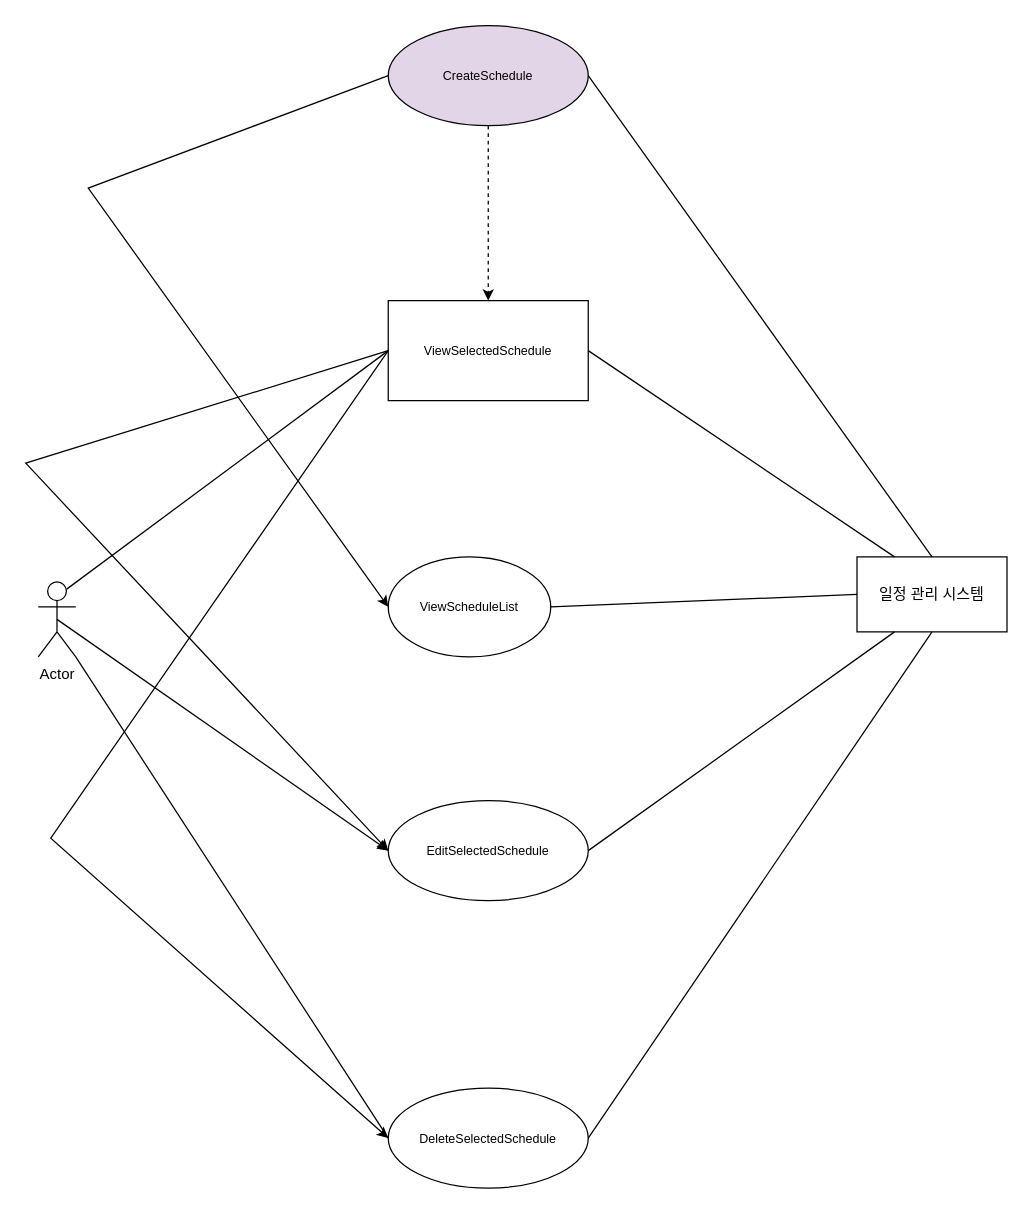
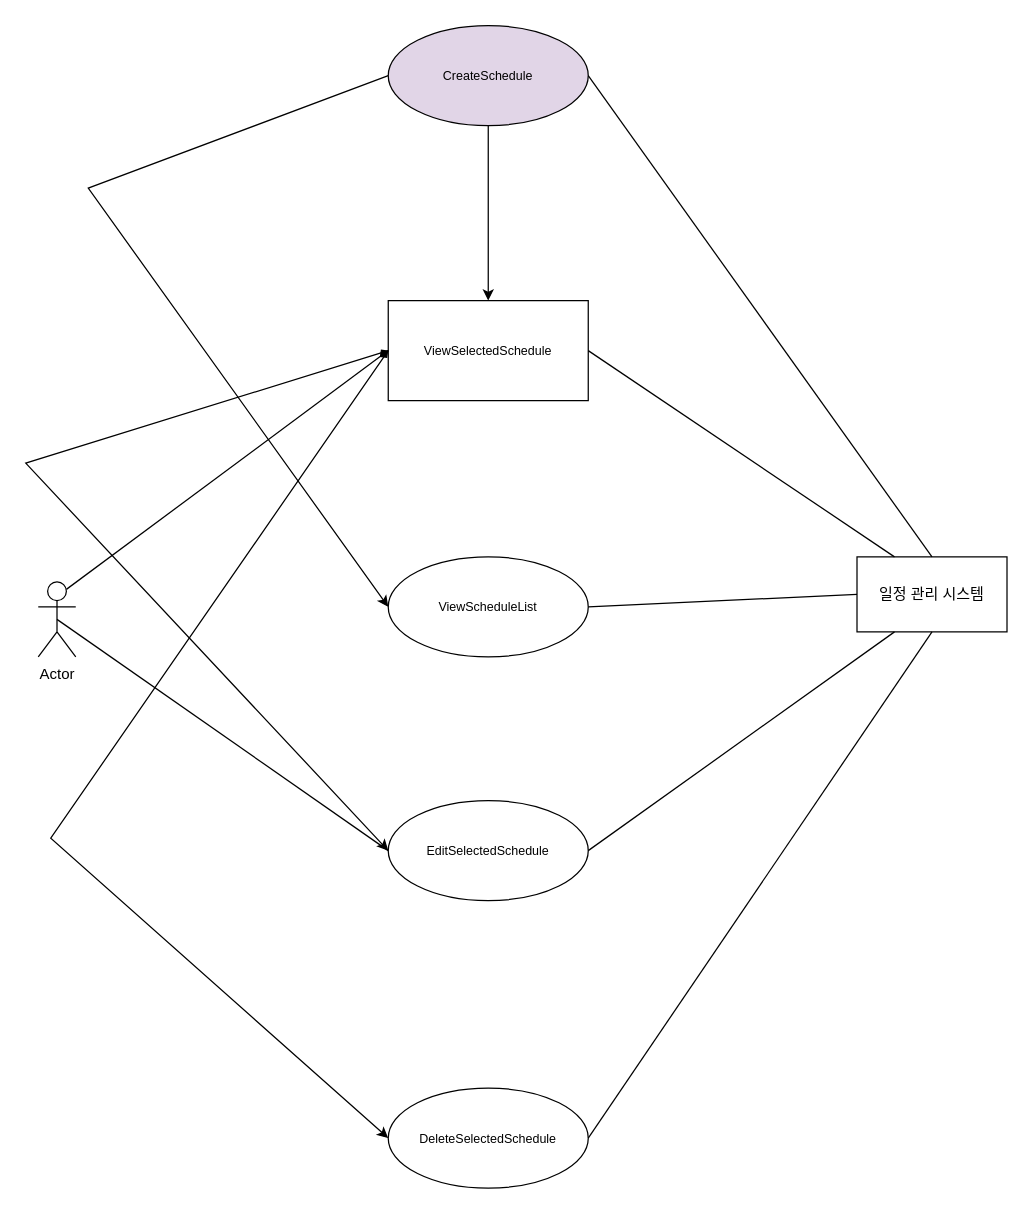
  <mxCell id="0" />
  <mxCell id="1" parent="0" />
  <mxCell id="2" value="Actor" style="shape=umlActor;verticalLabelPosition=bottom;verticalAlign=top;html=1;outlineConnect=0;" parent="1" vertex="1"><mxGeometry x="30" y="465" width="30" height="60" as="geometry" /></mxCell>
  <mxCell id="3" value="일정 관리 시스템" style="rounded=0;whiteSpace=wrap;html=1;" parent="1" vertex="1"><mxGeometry x="685" y="445" width="120" height="60" as="geometry" /></mxCell>
- <mxCell id="4" style="edgeStyle=orthogonalEdgeStyle;rounded=0;orthogonalLoop=1;jettySize=auto;html=1;exitX=0.5;exitY=1;exitDx=0;exitDy=0;entryX=0.5;entryY=0;entryDx=0;entryDy=0;dashed=1;" parent="1" source="5" target="7" edge="1"><mxGeometry relative="1" as="geometry" /></mxCell>
+ <mxCell id="4" style="edgeStyle=orthogonalEdgeStyle;rounded=0;orthogonalLoop=1;jettySize=auto;html=1;exitX=0.5;exitY=1;exitDx=0;exitDy=0;entryX=0.5;entryY=0;entryDx=0;entryDy=0;" parent="1" source="5" target="7" edge="1"><mxGeometry relative="1" as="geometry" /></mxCell>
  <mxCell id="5" value="CreateSchedule" style="ellipse;whiteSpace=wrap;html=1;fontSize=10;fillColor=#e1d5e7;" parent="1" vertex="1"><mxGeometry x="310" y="20" width="160" height="80" as="geometry" /></mxCell>
- <mxCell id="6" value="ViewScheduleList" style="ellipse;whiteSpace=wrap;html=1;fontSize=10;" parent="1" vertex="1"><mxGeometry x="310" y="445" width="130" height="80" as="geometry" /></mxCell>
+ <mxCell id="6" value="ViewScheduleList" style="ellipse;whiteSpace=wrap;html=1;fontSize=10;" parent="1" vertex="1"><mxGeometry x="310" y="445" width="160" height="80" as="geometry" /></mxCell>
  <mxCell id="7" value="ViewSelectedSchedule" style="whiteSpace=wrap;html=1;fontSize=10;rounded=0;" parent="1" vertex="1"><mxGeometry x="310" y="240" width="160" height="80" as="geometry" /></mxCell>
  <mxCell id="8" value="DeleteSelectedSchedule" style="ellipse;whiteSpace=wrap;html=1;fontSize=10;" parent="1" vertex="1"><mxGeometry x="310" y="870" width="160" height="80" as="geometry" /></mxCell>
  <mxCell id="9" value="EditSelectedSchedule" style="ellipse;whiteSpace=wrap;html=1;fontSize=10;" parent="1" vertex="1"><mxGeometry x="310" y="640" width="160" height="80" as="geometry" /></mxCell>
  <mxCell id="10" value="" style="endArrow=none;html=1;rounded=0;exitX=1;exitY=0.5;exitDx=0;exitDy=0;entryX=0.5;entryY=0;entryDx=0;entryDy=0;" parent="1" source="5" target="3" edge="1"><mxGeometry width="50" height="50" relative="1" as="geometry"><mxPoint x="480" y="60" as="sourcePoint" /><mxPoint x="660" y="350" as="targetPoint" /></mxGeometry></mxCell>
- <mxCell id="11" value="" style="endArrow=none;html=1;rounded=0;exitX=0.75;exitY=0.1;exitDx=0;exitDy=0;exitPerimeter=0;entryX=0;entryY=0.5;entryDx=0;entryDy=0;" parent="1" source="2" target="7" edge="1"><mxGeometry width="50" height="50" relative="1" as="geometry"><mxPoint x="180" y="390" as="sourcePoint" /><mxPoint x="230" y="340" as="targetPoint" /></mxGeometry></mxCell>
+ <mxCell id="11" value="" style="endArrow=diamond;html=1;rounded=0;exitX=0.75;exitY=0.1;exitDx=0;exitDy=0;exitPerimeter=0;entryX=0;entryY=0.5;entryDx=0;entryDy=0;" parent="1" source="2" target="7" edge="1"><mxGeometry width="50" height="50" relative="1" as="geometry"><mxPoint x="180" y="390" as="sourcePoint" /><mxPoint x="230" y="340" as="targetPoint" /></mxGeometry></mxCell>
  <mxCell id="12" value="" style="endArrow=none;html=1;rounded=0;entryX=0.25;entryY=0;entryDx=0;entryDy=0;exitX=1;exitY=0.5;exitDx=0;exitDy=0;" parent="1" source="7" target="3" edge="1"><mxGeometry width="50" height="50" relative="1" as="geometry"><mxPoint x="480" y="300" as="sourcePoint" /><mxPoint x="681" y="457" as="targetPoint" /></mxGeometry></mxCell>
  <mxCell id="13" value="" style="endArrow=none;html=1;rounded=0;exitX=1;exitY=0.5;exitDx=0;exitDy=0;entryX=0;entryY=0.5;entryDx=0;entryDy=0;" parent="1" source="6" target="3" edge="1"><mxGeometry width="50" height="50" relative="1" as="geometry"><mxPoint x="480" y="495" as="sourcePoint" /><mxPoint x="530" y="445" as="targetPoint" /></mxGeometry></mxCell>
- <mxCell id="14" value="" style="endArrow=block;html=1;rounded=0;entryX=0;entryY=0.5;entryDx=0;entryDy=0;exitX=0.5;exitY=0.5;exitDx=0;exitDy=0;exitPerimeter=0;" parent="1" source="2" target="9" edge="1"><mxGeometry width="50" height="50" relative="1" as="geometry"><mxPoint x="110" y="630" as="sourcePoint" /><mxPoint x="160" y="580" as="targetPoint" /></mxGeometry></mxCell>
+ <mxCell id="14" value="" style="endArrow=none;html=1;rounded=0;entryX=0;entryY=0.5;entryDx=0;entryDy=0;exitX=0.5;exitY=0.5;exitDx=0;exitDy=0;exitPerimeter=0;" parent="1" source="2" target="9" edge="1"><mxGeometry width="50" height="50" relative="1" as="geometry"><mxPoint x="110" y="630" as="sourcePoint" /><mxPoint x="160" y="580" as="targetPoint" /></mxGeometry></mxCell>
  <mxCell id="15" value="" style="endArrow=none;html=1;rounded=0;exitX=1;exitY=0.5;exitDx=0;exitDy=0;entryX=0.5;entryY=1;entryDx=0;entryDy=0;" parent="1" source="8" target="3" edge="1"><mxGeometry width="50" height="50" relative="1" as="geometry"><mxPoint x="540" y="870" as="sourcePoint" /><mxPoint x="590" y="820" as="targetPoint" /></mxGeometry></mxCell>
- <mxCell id="16" value="" style="endArrow=none;html=1;rounded=0;entryX=0;entryY=0.5;entryDx=0;entryDy=0;exitX=1;exitY=1;exitDx=0;exitDy=0;exitPerimeter=0;" parent="1" source="2" target="8" edge="1"><mxGeometry width="50" height="50" relative="1" as="geometry"><mxPoint x="60" y="610" as="sourcePoint" /><mxPoint x="280" y="920" as="targetPoint" /></mxGeometry></mxCell>
  <mxCell id="17" value="" style="endArrow=none;html=1;rounded=0;entryX=0.25;entryY=1;entryDx=0;entryDy=0;exitX=1;exitY=0.5;exitDx=0;exitDy=0;" parent="1" source="9" target="3" edge="1"><mxGeometry width="50" height="50" relative="1" as="geometry"><mxPoint x="580" y="650" as="sourcePoint" /><mxPoint x="630" y="600" as="targetPoint" /></mxGeometry></mxCell>
  <mxCell id="18" value="" style="endArrow=classic;html=1;rounded=0;exitX=0;exitY=0.5;exitDx=0;exitDy=0;entryX=0;entryY=0.5;entryDx=0;entryDy=0;" parent="1" source="5" target="6" edge="1"><mxGeometry width="50" height="50" relative="1" as="geometry"><mxPoint x="110" y="150" as="sourcePoint" /><mxPoint x="160" y="100" as="targetPoint" /><Array as="points"><mxPoint x="70" y="150" /></Array></mxGeometry></mxCell>
  <mxCell id="19" value="" style="endArrow=classic;html=1;rounded=0;exitX=0;exitY=0.5;exitDx=0;exitDy=0;" parent="1" source="7" edge="1"><mxGeometry width="50" height="50" relative="1" as="geometry"><mxPoint x="180" y="455" as="sourcePoint" /><mxPoint x="310" y="680" as="targetPoint" /><Array as="points"><mxPoint x="20" y="370" /></Array></mxGeometry></mxCell>
  <mxCell id="20" value="" style="endArrow=classic;html=1;rounded=0;exitX=0;exitY=0.5;exitDx=0;exitDy=0;entryX=0;entryY=0.5;entryDx=0;entryDy=0;" parent="1" source="7" target="8" edge="1"><mxGeometry width="50" height="50" relative="1" as="geometry"><mxPoint x="410" y="420" as="sourcePoint" /><mxPoint x="310" y="770" as="targetPoint" /><Array as="points"><mxPoint x="40" y="670" /></Array></mxGeometry></mxCell>
